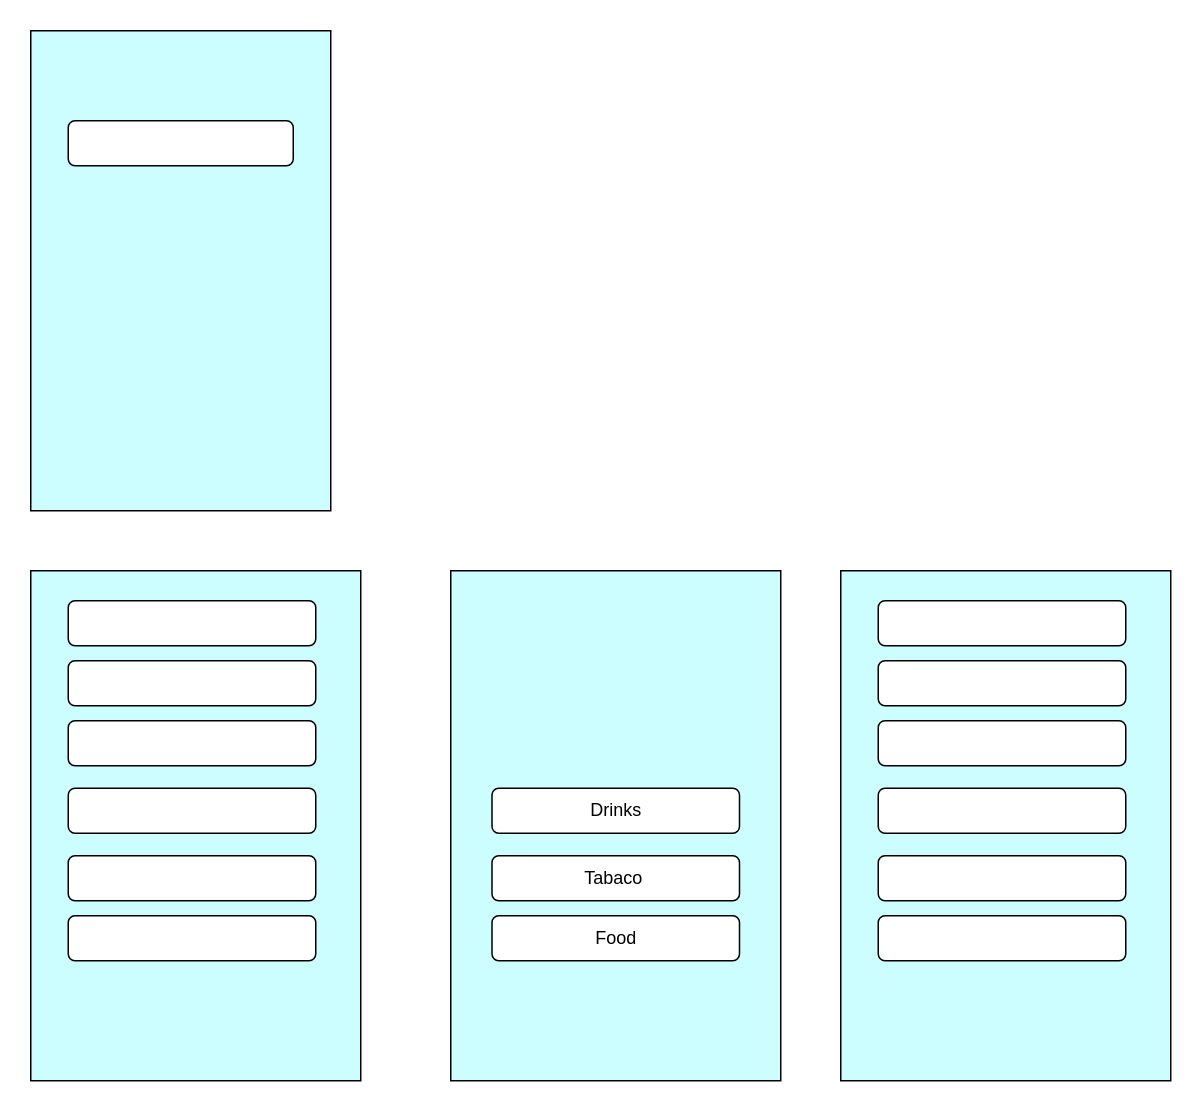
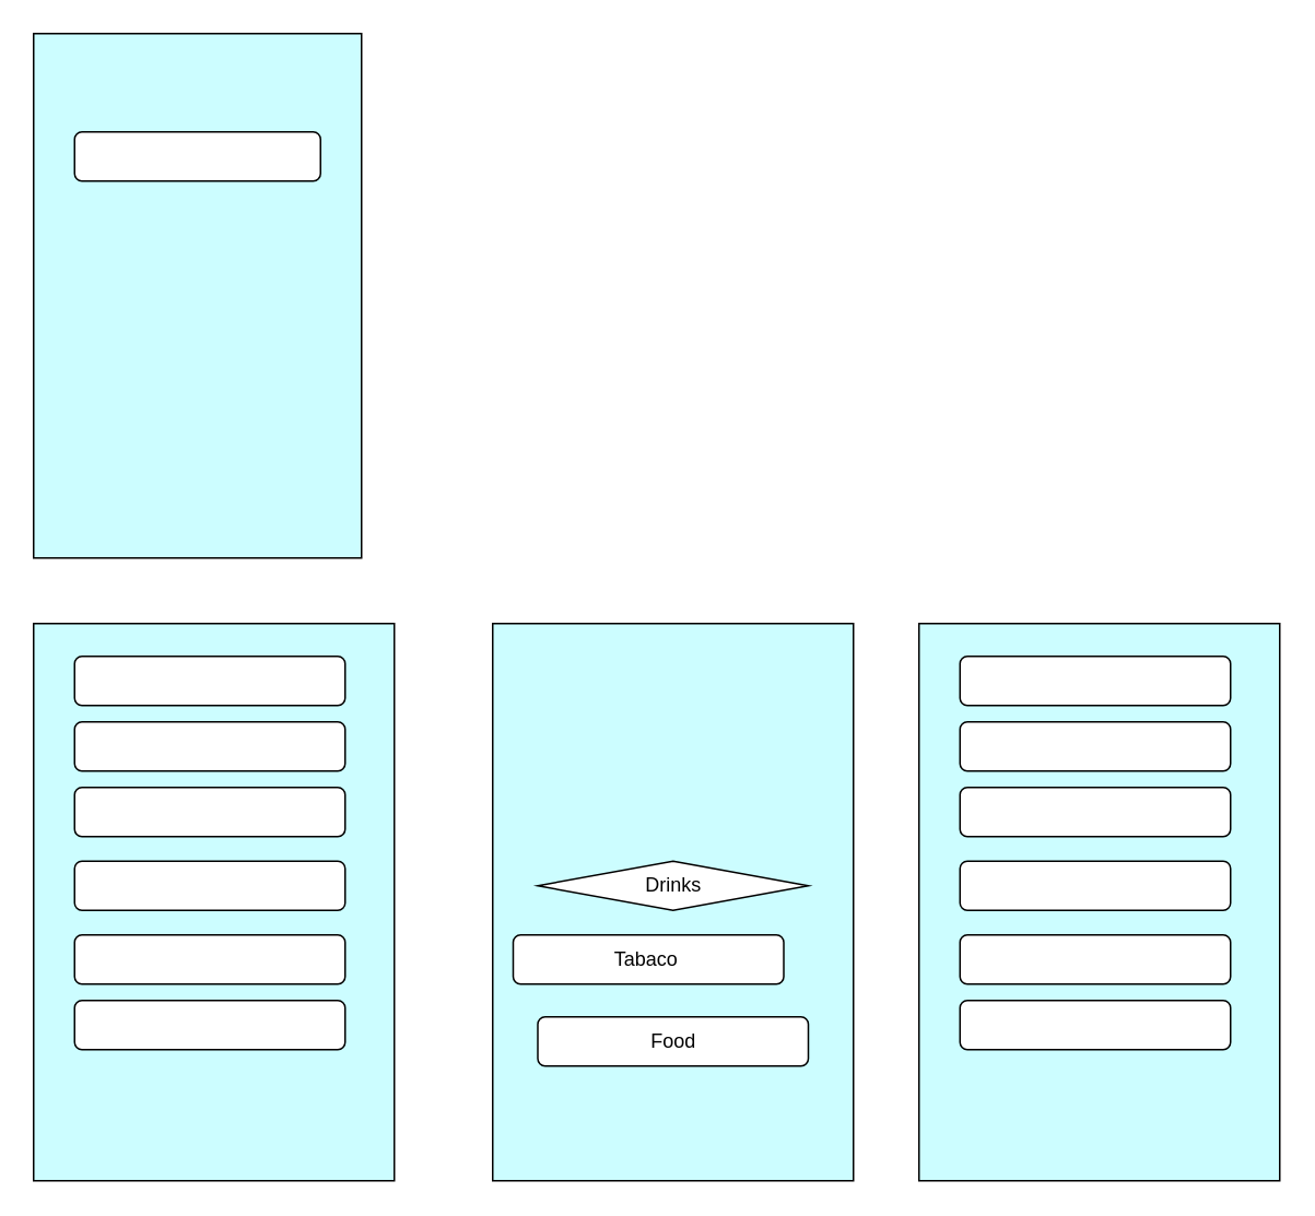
  <mxCell id="0" />
  <mxCell id="1" parent="0" />
  <mxCell id="2" value="" style="rounded=0;whiteSpace=wrap;html=1;fillColor=#CCFDFF;" vertex="1" parent="1"><mxGeometry x="20" y="20" width="200" height="320" as="geometry" /></mxCell>
  <mxCell id="3" value="" style="rounded=0;whiteSpace=wrap;html=1;fillColor=#CCFDFF;" vertex="1" parent="1"><mxGeometry x="20" y="380" width="220" height="340" as="geometry" /></mxCell>
  <mxCell id="4" value="" style="rounded=1;whiteSpace=wrap;html=1;" vertex="1" parent="1"><mxGeometry x="45" y="400" width="165" height="30" as="geometry" /></mxCell>
  <mxCell id="5" value="" style="rounded=1;whiteSpace=wrap;html=1;" vertex="1" parent="1"><mxGeometry x="45" y="80" width="150" height="30" as="geometry" /></mxCell>
  <mxCell id="6" value="" style="rounded=1;whiteSpace=wrap;html=1;" vertex="1" parent="1"><mxGeometry x="45" y="440" width="165" height="30" as="geometry" /></mxCell>
  <mxCell id="7" value="" style="rounded=1;whiteSpace=wrap;html=1;" vertex="1" parent="1"><mxGeometry x="45" y="480" width="165" height="30" as="geometry" /></mxCell>
  <mxCell id="8" value="" style="rounded=1;whiteSpace=wrap;html=1;" vertex="1" parent="1"><mxGeometry x="45" y="525" width="165" height="30" as="geometry" /></mxCell>
  <mxCell id="9" value="" style="rounded=1;whiteSpace=wrap;html=1;" vertex="1" parent="1"><mxGeometry x="45" y="570" width="165" height="30" as="geometry" /></mxCell>
  <mxCell id="10" value="" style="rounded=1;whiteSpace=wrap;html=1;" vertex="1" parent="1"><mxGeometry x="45" y="610" width="165" height="30" as="geometry" /></mxCell>
  <mxCell id="11" value="" style="rounded=0;whiteSpace=wrap;html=1;fillColor=#CCFDFF;" vertex="1" parent="1"><mxGeometry x="560" y="380" width="220" height="340" as="geometry" /></mxCell>
  <mxCell id="12" value="" style="rounded=1;whiteSpace=wrap;html=1;" vertex="1" parent="1"><mxGeometry x="585" y="400" width="165" height="30" as="geometry" /></mxCell>
  <mxCell id="13" value="" style="rounded=1;whiteSpace=wrap;html=1;" vertex="1" parent="1"><mxGeometry x="585" y="440" width="165" height="30" as="geometry" /></mxCell>
  <mxCell id="14" value="" style="rounded=1;whiteSpace=wrap;html=1;" vertex="1" parent="1"><mxGeometry x="585" y="480" width="165" height="30" as="geometry" /></mxCell>
  <mxCell id="15" value="" style="rounded=1;whiteSpace=wrap;html=1;" vertex="1" parent="1"><mxGeometry x="585" y="525" width="165" height="30" as="geometry" /></mxCell>
  <mxCell id="16" value="" style="rounded=1;whiteSpace=wrap;html=1;" vertex="1" parent="1"><mxGeometry x="585" y="570" width="165" height="30" as="geometry" /></mxCell>
  <mxCell id="17" value="" style="rounded=1;whiteSpace=wrap;html=1;" vertex="1" parent="1"><mxGeometry x="585" y="610" width="165" height="30" as="geometry" /></mxCell>
  <mxCell id="18" value="" style="rounded=0;whiteSpace=wrap;html=1;fillColor=#CCFDFF;" vertex="1" parent="1"><mxGeometry x="300" y="380" width="220" height="340" as="geometry" /></mxCell>
- <mxCell id="19" value="Drinks" style="rounded=1;whiteSpace=wrap;html=1;" vertex="1" parent="1"><mxGeometry x="327.5" y="525" width="165" height="30" as="geometry" /></mxCell>
- <mxCell id="20" value="Tabaco&amp;nbsp;" style="rounded=1;whiteSpace=wrap;html=1;" vertex="1" parent="1"><mxGeometry x="327.5" y="570" width="165" height="30" as="geometry" /></mxCell>
- <mxCell id="21" value="Food" style="rounded=1;whiteSpace=wrap;html=1;" vertex="1" parent="1"><mxGeometry x="327.5" y="610" width="165" height="30" as="geometry" /></mxCell>
+ <mxCell id="19" value="Drinks" style="rhombus;whiteSpace=wrap;html=1;" vertex="1" parent="1"><mxGeometry x="327.5" y="525" width="165" height="30" as="geometry" /></mxCell>
+ <mxCell id="20" value="Tabaco&amp;nbsp;" style="rounded=1;whiteSpace=wrap;html=1;" vertex="1" parent="1"><mxGeometry x="312.5" y="570" width="165" height="30" as="geometry" /></mxCell>
+ <mxCell id="21" value="Food" style="rounded=1;whiteSpace=wrap;html=1;" vertex="1" parent="1"><mxGeometry x="327.5" y="620" width="165" height="30" as="geometry" /></mxCell>
